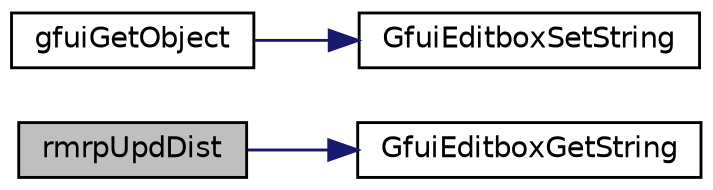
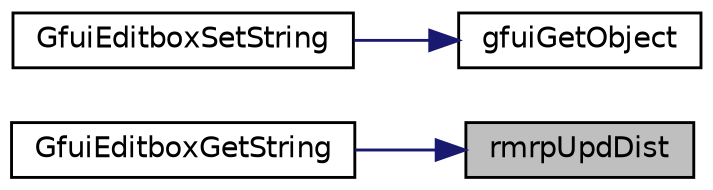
  digraph {
    rankdir=LR
    node [color=black fillcolor=white fontname=Helvetica fontsize=10 shape=record style=filled]
    edge [color=midnightblue fontname=Helvetica fontsize=10 labelfontname=Helvetica labelfontsize=10 style=solid]
    n1 [fillcolor=grey75 fontcolor=black height=0.2 label=rmrpUpdDist width=0.4]
    n2 [height=0.2 label=GfuiEditboxGetString width=0.4]
    n3 [height=0.2 label=GfuiEditboxSetString width=0.4]
    n4 [height=0.2 label=gfuiGetObject width=0.4]
-   n1 -> n2
-   n4 -> n3
+   n2 -> n1
+   n3 -> n4
  }
